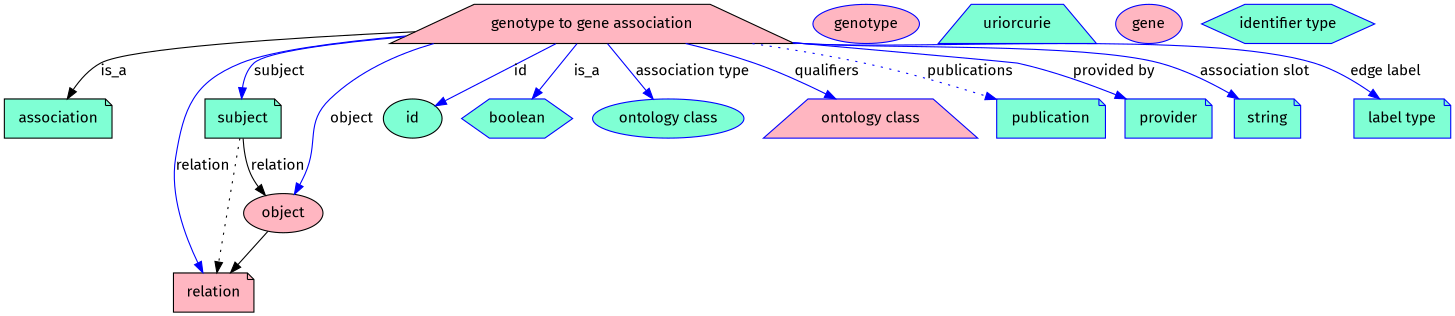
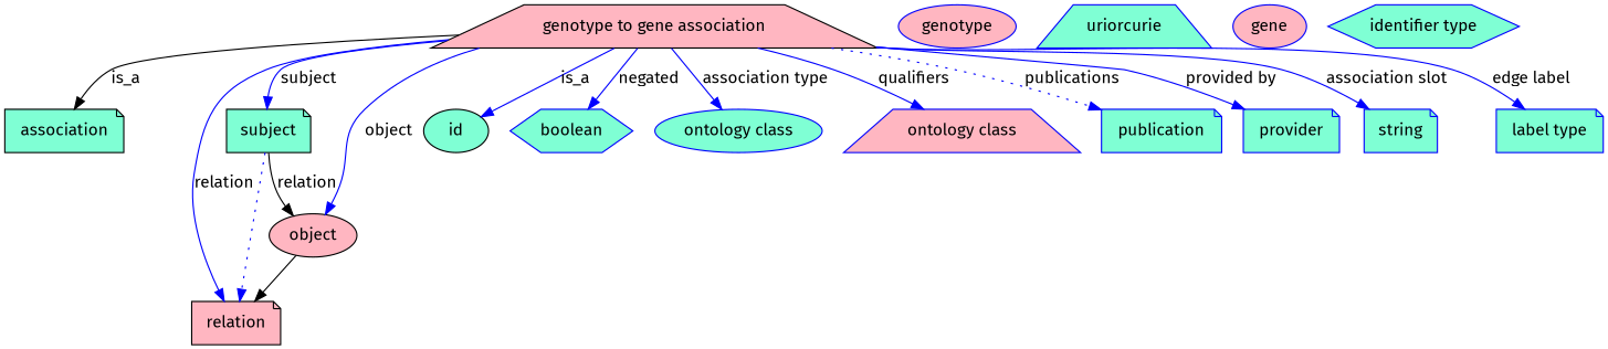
  digraph {
    fontname="Fira Sans"
    node [fillcolor=aquamarine fontname="Fira Sans" shape=note style=filled color=blue]
    edge [fontname="Fira Sans" color=blue style=solid]
    n1 [fillcolor=lightpink height=0.5 label="genotype to gene association" shape=trapezium width=3.1117 color=""]
    association [height=0.5 width=1.3723 color=""]
    subject [height=0.5 width=0.97656 color=""]
    relation [fillcolor=lightpink height=0.5 width=1.031 color=""]
    object [fillcolor=lightpink height=0.5 shape=ellipse width=0.88096 color=""]
    id [height=0.5 shape=ellipse width=0.75 color=""]
    n7 [height=0.5 label=boolean shape=hexagon width=1.0584]
    n8 [height=0.5 label="ontology class" shape=ellipse width=1.6931]
    n9 [fillcolor=lightpink height=0.5 label="ontology class" shape=trapezium width=1.6931]
    n10 [height=0.5 label=publication width=1.3859]
    n11 [height=0.5 label=provider width=1.1129]
    n12 [height=0.5 label=string width=0.8403]
    n13 [height=0.5 label="label type" width=1.2425]
    n14 [fillcolor=lightpink height=0.5 label=genotype shape=ellipse width=1.1812]
    n15 [height=0.5 label=uriorcurie shape=trapezium width=1.2492]
    n16 [fillcolor=lightpink height=0.5 label=gene shape=ellipse width=0.75]
    n17 [height=0.5 label="identifier type" shape=hexagon width=1.652]
    n1 -> association [label=is_a color="" style=""]
    n1 -> subject [label=subject]
    n1 -> relation [label=relation]
    n1 -> object [label=object]
-   n1 -> id [label=id]
-   n1 -> n7 [label=is_a]
+   n1 -> id [label=is_a]
+   n1 -> n7 [label=negated]
    n1 -> n8 [label="association type"]
    n1 -> n9 [label=qualifiers]
    n1 -> n10 [label=publications style=dotted]
    n1 -> n11 [label="provided by"]
    n1 -> n12 [label="association slot"]
    n1 -> n13 [label="edge label"]
-   subject -> relation [style=dotted color=""]
+   subject -> relation [style=dotted]
    subject -> object [label=relation color="" style=""]
    object -> relation [color=""]
  }
